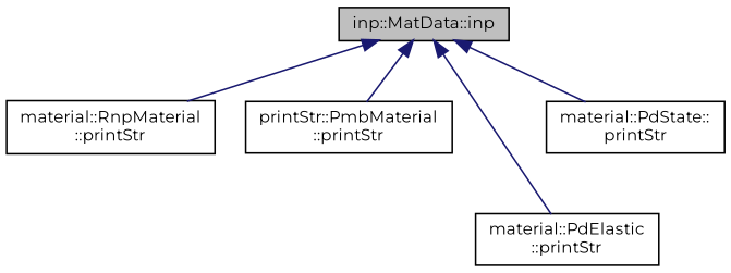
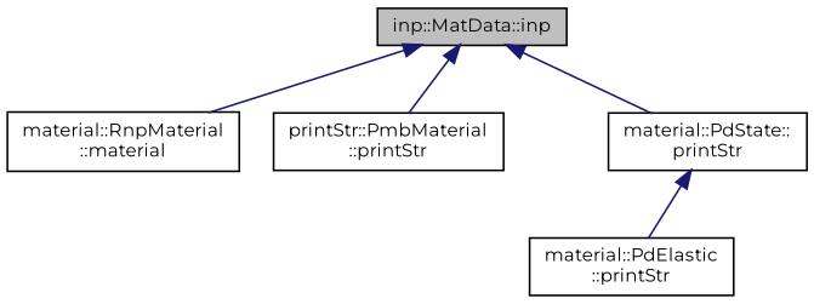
  digraph {
    fontname=Montserrat
    rankdir=TB
    node [color=black fillcolor=white fontname=Montserrat fontsize=10 shape=record style=filled]
    edge [color=midnightblue dir=back fontname=Montserrat fontsize=10 labelfontname=Helvetica labelfontsize=10 style=solid]
    n1 [fillcolor=grey75 fontcolor=black height=0.2 label="inp::MatData::inp" width=0.4]
-   n2 [height=0.2 label="material::RnpMaterial\l::printStr" width=0.4]
+   n2 [height=0.2 label="material::RnpMaterial\l::material" width=0.4]
    n3 [height=0.2 label="printStr::PmbMaterial\l::printStr" width=0.4]
    n4 [height=0.2 label="material::PdElastic\l::printStr" width=0.4]
    n5 [height=0.2 label="material::PdState::\lprintStr" width=0.4]
    n1 -> n2
    n1 -> n3
-   n1 -> n4
+   n5 -> n4
    n1 -> n5
  }
